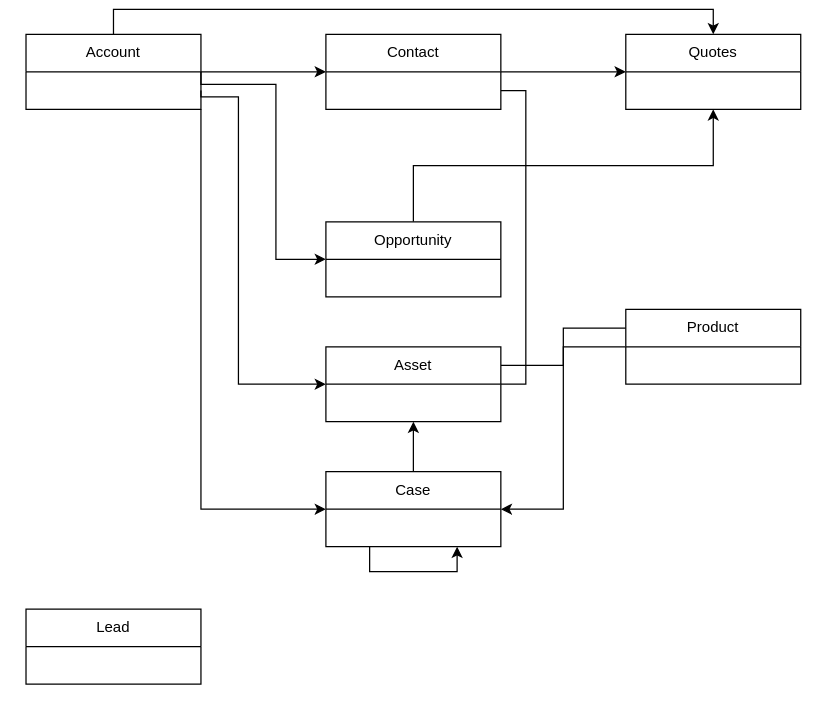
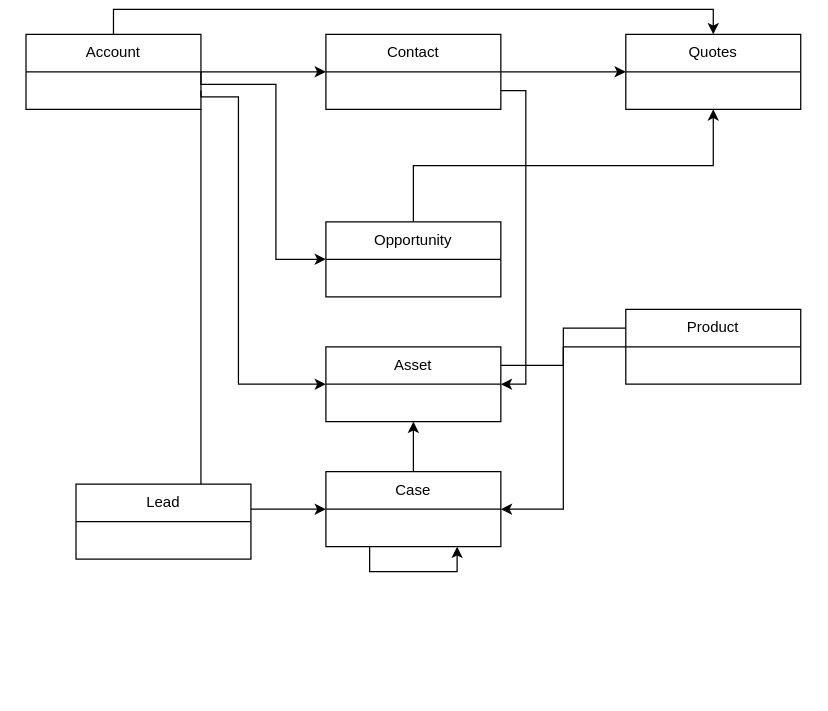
  <mxCell id="0" />
  <mxCell id="1" parent="0" />
  <mxCell id="2" style="edgeStyle=orthogonalEdgeStyle;rounded=0;orthogonalLoop=1;jettySize=auto;html=1;exitX=1;exitY=0.5;exitDx=0;exitDy=0;entryX=0;entryY=0.5;entryDx=0;entryDy=0;" edge="1" parent="1" source="7" target="10"><mxGeometry relative="1" as="geometry" /></mxCell>
  <mxCell id="3" style="edgeStyle=orthogonalEdgeStyle;rounded=0;orthogonalLoop=1;jettySize=auto;html=1;exitX=1;exitY=0.5;exitDx=0;exitDy=0;entryX=0;entryY=0.5;entryDx=0;entryDy=0;" edge="1" parent="1" source="7" target="12"><mxGeometry relative="1" as="geometry"><Array as="points"><mxPoint x="160" y="60" /><mxPoint x="220" y="60" /><mxPoint x="220" y="200" /></Array></mxGeometry></mxCell>
  <mxCell id="4" style="edgeStyle=orthogonalEdgeStyle;rounded=0;orthogonalLoop=1;jettySize=auto;html=1;exitX=1;exitY=0.75;exitDx=0;exitDy=0;entryX=0;entryY=0.5;entryDx=0;entryDy=0;" edge="1" parent="1" source="7" target="14"><mxGeometry relative="1" as="geometry"><Array as="points"><mxPoint x="160" y="70" /><mxPoint x="190" y="70" /><mxPoint x="190" y="300" /></Array></mxGeometry></mxCell>
  <mxCell id="5" style="edgeStyle=orthogonalEdgeStyle;rounded=0;orthogonalLoop=1;jettySize=auto;html=1;exitX=1;exitY=1;exitDx=0;exitDy=0;entryX=0;entryY=0.5;entryDx=0;entryDy=0;" edge="1" parent="1" source="7" target="16"><mxGeometry relative="1" as="geometry" /></mxCell>
  <mxCell id="6" style="edgeStyle=orthogonalEdgeStyle;rounded=0;orthogonalLoop=1;jettySize=auto;html=1;exitX=0.5;exitY=0;exitDx=0;exitDy=0;entryX=0.5;entryY=0;entryDx=0;entryDy=0;" edge="1" parent="1" source="7" target="17"><mxGeometry relative="1" as="geometry" /></mxCell>
  <mxCell id="7" value="Account" style="swimlane;fontStyle=0;childLayout=stackLayout;horizontal=1;startSize=30;horizontalStack=0;resizeParent=1;resizeParentMax=0;resizeLast=0;collapsible=1;marginBottom=0;whiteSpace=wrap;html=1;" vertex="1" parent="1"><mxGeometry y="20" width="140" height="60" as="geometry" x="20" /></mxCell>
  <mxCell id="8" style="edgeStyle=orthogonalEdgeStyle;rounded=0;orthogonalLoop=1;jettySize=auto;html=1;exitX=1;exitY=0.5;exitDx=0;exitDy=0;entryX=0;entryY=0.5;entryDx=0;entryDy=0;" edge="1" parent="1" source="10" target="17"><mxGeometry relative="1" as="geometry" /></mxCell>
- <mxCell id="9" style="edgeStyle=orthogonalEdgeStyle;rounded=0;orthogonalLoop=1;jettySize=auto;html=1;exitX=1;exitY=0.75;exitDx=0;exitDy=0;entryX=1;entryY=0.5;entryDx=0;entryDy=0;endArrow=none;" edge="1" parent="1" source="10" target="14"><mxGeometry relative="1" as="geometry" /></mxCell>
+ <mxCell id="9" style="edgeStyle=orthogonalEdgeStyle;rounded=0;orthogonalLoop=1;jettySize=auto;html=1;exitX=1;exitY=0.75;exitDx=0;exitDy=0;entryX=1;entryY=0.5;entryDx=0;entryDy=0;" edge="1" parent="1" source="10" target="14"><mxGeometry relative="1" as="geometry" /></mxCell>
  <mxCell id="10" value="Contact" style="swimlane;fontStyle=0;childLayout=stackLayout;horizontal=1;startSize=30;horizontalStack=0;resizeParent=1;resizeParentMax=0;resizeLast=0;collapsible=1;marginBottom=0;whiteSpace=wrap;html=1;" vertex="1" parent="1"><mxGeometry x="260" y="20" width="140" height="60" as="geometry" /></mxCell>
  <mxCell id="11" style="edgeStyle=orthogonalEdgeStyle;rounded=0;orthogonalLoop=1;jettySize=auto;html=1;exitX=0.5;exitY=0;exitDx=0;exitDy=0;entryX=0.5;entryY=1;entryDx=0;entryDy=0;" edge="1" parent="1" source="12" target="17"><mxGeometry relative="1" as="geometry" /></mxCell>
  <mxCell id="12" value="Opportunity" style="swimlane;fontStyle=0;childLayout=stackLayout;horizontal=1;startSize=30;horizontalStack=0;resizeParent=1;resizeParentMax=0;resizeLast=0;collapsible=1;marginBottom=0;whiteSpace=wrap;html=1;" vertex="1" parent="1"><mxGeometry x="260" y="170" width="140" height="60" as="geometry" /></mxCell>
  <mxCell id="13" style="edgeStyle=orthogonalEdgeStyle;rounded=0;orthogonalLoop=1;jettySize=auto;html=1;exitX=1;exitY=0.25;exitDx=0;exitDy=0;entryX=0;entryY=0.25;entryDx=0;entryDy=0;endArrow=none;startFill=0;" edge="1" parent="1" source="14" target="19"><mxGeometry relative="1" as="geometry" /></mxCell>
  <mxCell id="14" value="Asset" style="swimlane;fontStyle=0;childLayout=stackLayout;horizontal=1;startSize=30;horizontalStack=0;resizeParent=1;resizeParentMax=0;resizeLast=0;collapsible=1;marginBottom=0;whiteSpace=wrap;html=1;" vertex="1" parent="1"><mxGeometry x="260" y="270" width="140" height="60" as="geometry" /></mxCell>
  <mxCell id="15" style="edgeStyle=orthogonalEdgeStyle;rounded=0;orthogonalLoop=1;jettySize=auto;html=1;exitX=0.5;exitY=0;exitDx=0;exitDy=0;entryX=0.5;entryY=1;entryDx=0;entryDy=0;" edge="1" parent="1" source="16" target="14"><mxGeometry relative="1" as="geometry" /></mxCell>
  <mxCell id="16" value="Case" style="swimlane;fontStyle=0;childLayout=stackLayout;horizontal=1;startSize=30;horizontalStack=0;resizeParent=1;resizeParentMax=0;resizeLast=0;collapsible=1;marginBottom=0;whiteSpace=wrap;html=1;" vertex="1" parent="1"><mxGeometry x="260" y="370" width="140" height="60" as="geometry" /></mxCell>
  <mxCell id="17" value="Quotes" style="swimlane;fontStyle=0;childLayout=stackLayout;horizontal=1;startSize=30;horizontalStack=0;resizeParent=1;resizeParentMax=0;resizeLast=0;collapsible=1;marginBottom=0;whiteSpace=wrap;html=1;" vertex="1" parent="1"><mxGeometry x="500" y="20" width="140" height="60" as="geometry" /></mxCell>
  <mxCell id="18" style="edgeStyle=orthogonalEdgeStyle;rounded=0;orthogonalLoop=1;jettySize=auto;html=1;exitX=0;exitY=0.5;exitDx=0;exitDy=0;entryX=1;entryY=0.5;entryDx=0;entryDy=0;" edge="1" parent="1" source="19" target="16"><mxGeometry relative="1" as="geometry" /></mxCell>
  <mxCell id="19" value="Product" style="swimlane;fontStyle=0;childLayout=stackLayout;horizontal=1;startSize=30;horizontalStack=0;resizeParent=1;resizeParentMax=0;resizeLast=0;collapsible=1;marginBottom=0;whiteSpace=wrap;html=1;" vertex="1" parent="1"><mxGeometry x="500" y="240" width="140" height="60" as="geometry" /></mxCell>
- <mxCell id="20" value="Lead" style="swimlane;fontStyle=0;childLayout=stackLayout;horizontal=1;startSize=30;horizontalStack=0;resizeParent=1;resizeParentMax=0;resizeLast=0;collapsible=1;marginBottom=0;whiteSpace=wrap;html=1;" vertex="1" parent="1"><mxGeometry y="480" width="140" height="60" as="geometry" x="20" /></mxCell>
+ <mxCell id="20" value="Lead" style="swimlane;fontStyle=0;childLayout=stackLayout;horizontal=1;startSize=30;horizontalStack=0;resizeParent=1;resizeParentMax=0;resizeLast=0;collapsible=1;marginBottom=0;whiteSpace=wrap;html=1;" vertex="1" parent="1"><mxGeometry x="60" y="380" width="140" height="60" as="geometry" /></mxCell>
  <mxCell id="21" style="edgeStyle=orthogonalEdgeStyle;rounded=0;orthogonalLoop=1;jettySize=auto;html=1;exitX=0.25;exitY=1;exitDx=0;exitDy=0;entryX=0.75;entryY=1;entryDx=0;entryDy=0;" edge="1" parent="1" source="16" target="16"><mxGeometry relative="1" as="geometry" /></mxCell>
